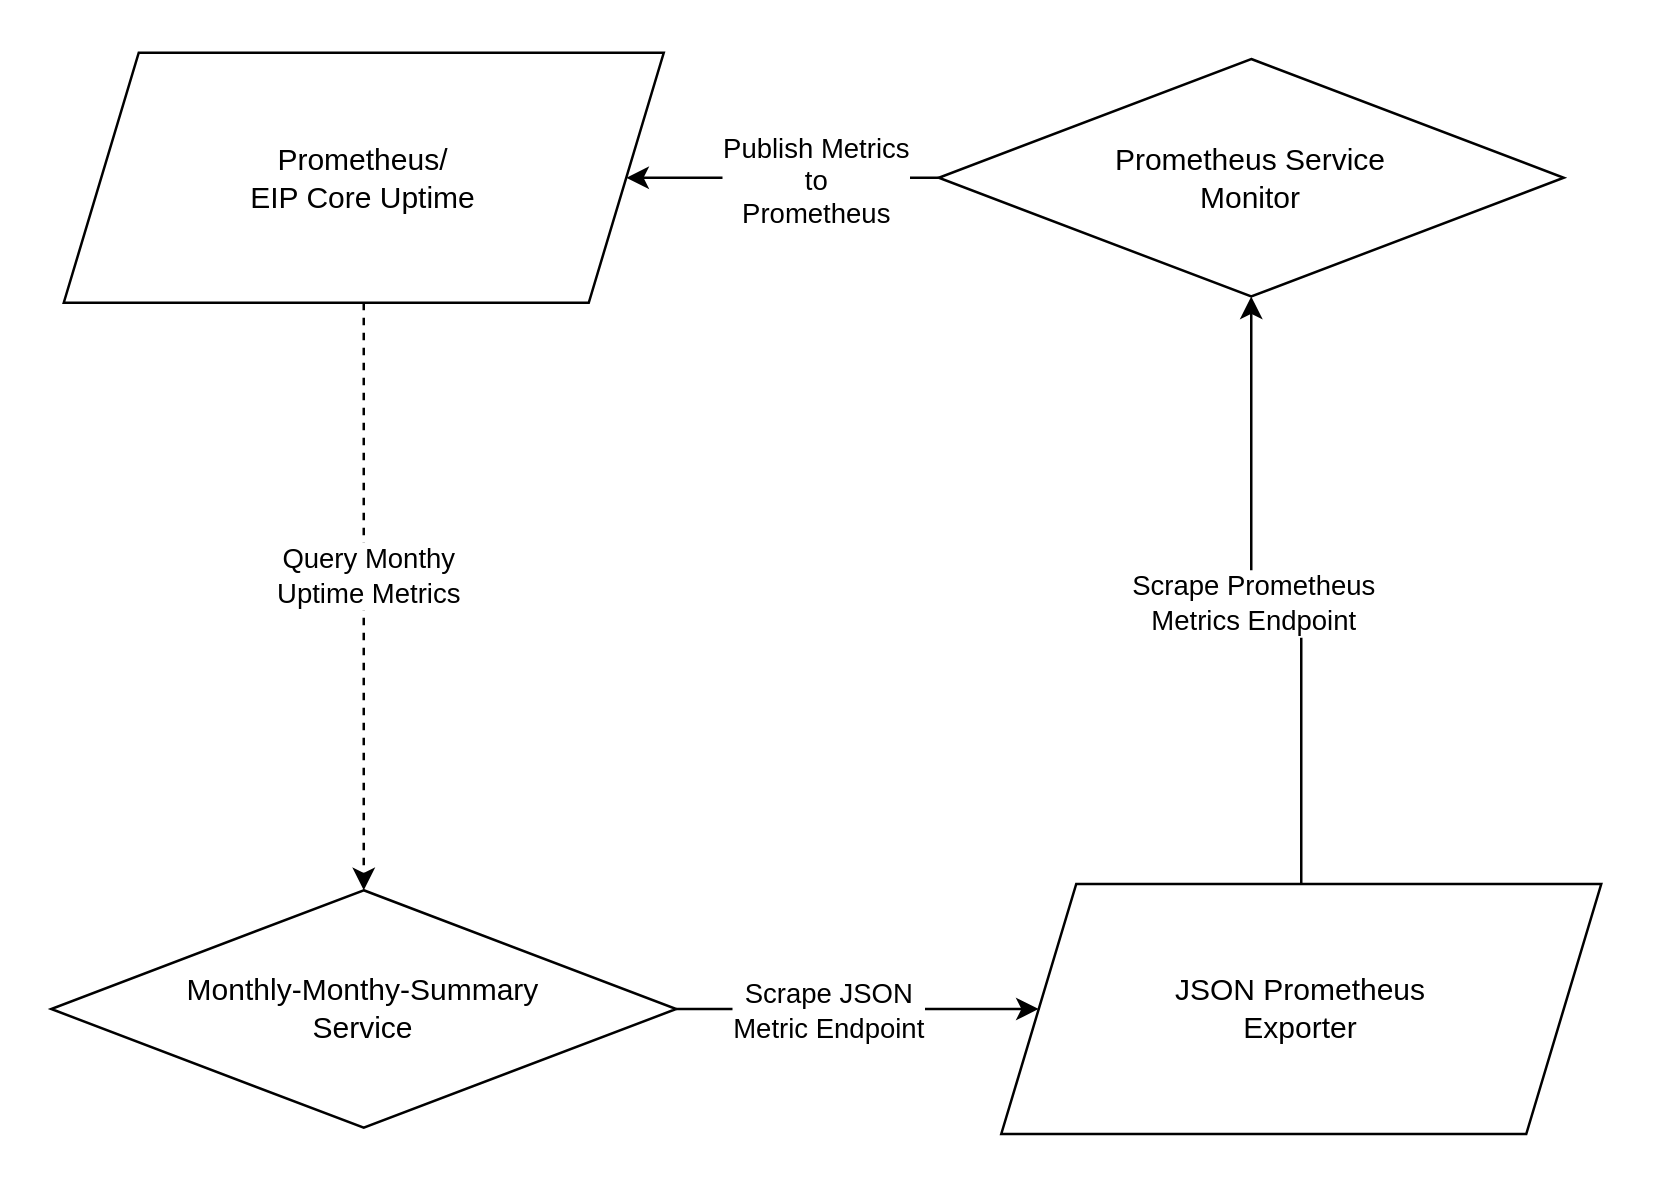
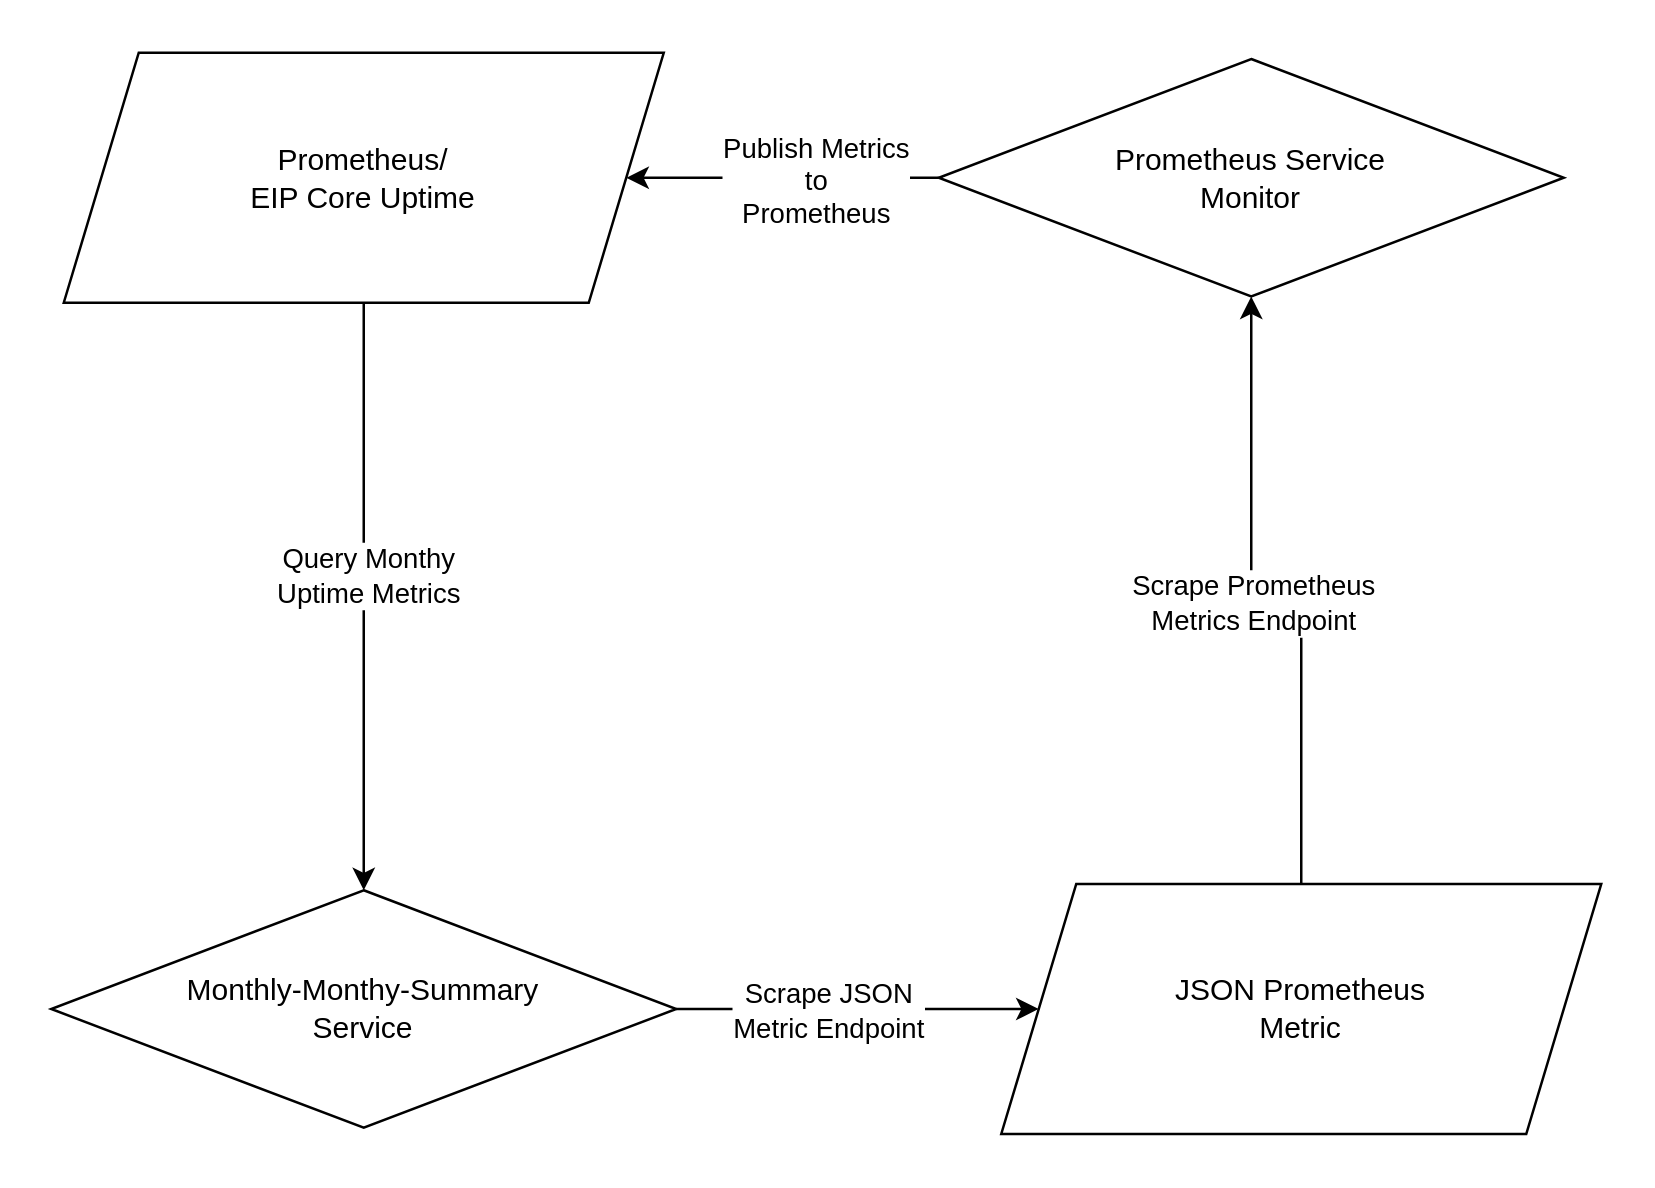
  <mxCell id="0" />
  <mxCell id="1" parent="0" />
- <mxCell id="2" style="edgeStyle=orthogonalEdgeStyle;rounded=0;orthogonalLoop=1;jettySize=auto;html=1;entryX=0.5;entryY=0;entryDx=0;entryDy=0;dashed=1;" edge="1" parent="1" source="4" target="7"><mxGeometry relative="1" as="geometry" /></mxCell>
+ <mxCell id="2" style="edgeStyle=orthogonalEdgeStyle;rounded=0;orthogonalLoop=1;jettySize=auto;html=1;entryX=0.5;entryY=0;entryDx=0;entryDy=0;" edge="1" parent="1" source="4" target="7"><mxGeometry relative="1" as="geometry" /></mxCell>
  <mxCell id="3" value="&lt;div&gt;Query Monthy &lt;br&gt;&lt;/div&gt;&lt;div&gt;Uptime Metrics&lt;/div&gt;" style="edgeLabel;html=1;align=center;verticalAlign=middle;resizable=0;points=[];" vertex="1" connectable="0" parent="2"><mxGeometry x="-0.077" y="1" relative="1" as="geometry"><mxPoint y="1" as="offset" /></mxGeometry></mxCell>
  <mxCell id="4" value="&lt;div&gt;Prometheus/&lt;/div&gt;&lt;div&gt;EIP Core Uptime&lt;br&gt;&lt;/div&gt;" style="shape=parallelogram;perimeter=parallelogramPerimeter;whiteSpace=wrap;html=1;fixedSize=1;size=30;" vertex="1" parent="1"><mxGeometry x="25" y="20.5" width="240" height="100" as="geometry" /></mxCell>
  <mxCell id="5" style="edgeStyle=orthogonalEdgeStyle;rounded=0;orthogonalLoop=1;jettySize=auto;html=1;entryX=0;entryY=0.5;entryDx=0;entryDy=0;" edge="1" parent="1" source="7" target="10"><mxGeometry relative="1" as="geometry" /></mxCell>
  <mxCell id="6" value="&lt;div&gt;Scrape JSON &lt;br&gt;&lt;/div&gt;&lt;div&gt;Metric Endpoint&lt;br&gt;&lt;/div&gt;" style="edgeLabel;html=1;align=center;verticalAlign=middle;resizable=0;points=[];" vertex="1" connectable="0" parent="5"><mxGeometry x="0.159" y="-5" relative="1" as="geometry"><mxPoint x="-24" y="-5" as="offset" /></mxGeometry></mxCell>
  <mxCell id="7" value="&lt;div&gt;Monthly-Monthy-Summary&lt;/div&gt;&lt;div&gt;Service&lt;br&gt;&lt;/div&gt;" style="rhombus;whiteSpace=wrap;html=1;" vertex="1" parent="1"><mxGeometry x="20" y="355.5" width="250" height="95" as="geometry" /></mxCell>
  <mxCell id="8" style="edgeStyle=orthogonalEdgeStyle;rounded=0;orthogonalLoop=1;jettySize=auto;html=1;" edge="1" parent="1" source="10" target="13"><mxGeometry relative="1" as="geometry"><mxPoint x="520" y="183" as="targetPoint" /></mxGeometry></mxCell>
  <mxCell id="9" value="&lt;div&gt;Scrape Prometheus&lt;/div&gt;&lt;div&gt;Metrics Endpoint&lt;br&gt;&lt;/div&gt;" style="edgeLabel;html=1;align=center;verticalAlign=middle;resizable=0;points=[];" vertex="1" connectable="0" parent="8"><mxGeometry x="0.277" y="1" relative="1" as="geometry"><mxPoint x="1" y="30" as="offset" /></mxGeometry></mxCell>
- <mxCell id="10" value="&lt;div&gt;JSON Prometheus&lt;/div&gt;&lt;div&gt;Exporter&lt;br&gt;&lt;/div&gt;" style="shape=parallelogram;perimeter=parallelogramPerimeter;whiteSpace=wrap;html=1;fixedSize=1;size=30;" vertex="1" parent="1"><mxGeometry x="400" y="353" width="240" height="100" as="geometry" /></mxCell>
+ <mxCell id="10" value="&lt;div&gt;JSON Prometheus&lt;/div&gt;&lt;div&gt;Metric&lt;br&gt;&lt;/div&gt;" style="shape=parallelogram;perimeter=parallelogramPerimeter;whiteSpace=wrap;html=1;fixedSize=1;size=30;" vertex="1" parent="1"><mxGeometry x="400" y="353" width="240" height="100" as="geometry" /></mxCell>
  <mxCell id="11" style="edgeStyle=orthogonalEdgeStyle;rounded=0;orthogonalLoop=1;jettySize=auto;html=1;" edge="1" parent="1" source="13" target="4"><mxGeometry relative="1" as="geometry" /></mxCell>
  <mxCell id="12" value="&lt;div&gt;Publish Metrics&lt;/div&gt;&lt;div&gt;to&lt;/div&gt;&lt;div&gt;Prometheus&lt;/div&gt;" style="edgeLabel;html=1;align=center;verticalAlign=middle;resizable=0;points=[];" vertex="1" connectable="0" parent="11"><mxGeometry x="-0.2" y="1" relative="1" as="geometry"><mxPoint as="offset" /></mxGeometry></mxCell>
  <mxCell id="13" value="&lt;div&gt;Prometheus Service&lt;/div&gt;&lt;div&gt;Monitor&lt;br&gt;&lt;/div&gt;" style="rhombus;whiteSpace=wrap;html=1;" vertex="1" parent="1"><mxGeometry x="375" y="23" width="250" height="95" as="geometry" /></mxCell>
